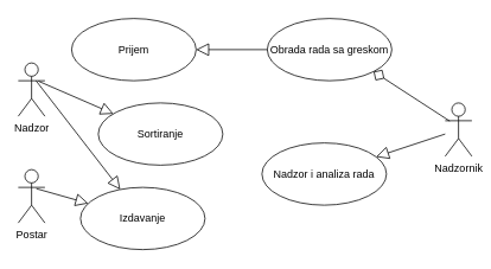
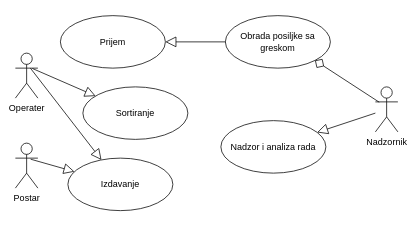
  <mxCell id="0" />
  <mxCell id="1" parent="0" />
- <mxCell id="2" value="Nadzor" style="shape=umlActor;html=1;verticalLabelPosition=bottom;verticalAlign=top;align=center;" vertex="1" parent="1"><mxGeometry x="20" y="70" width="30" height="60" as="geometry" /></mxCell>
+ <mxCell id="2" value="Operater" style="shape=umlActor;html=1;verticalLabelPosition=bottom;verticalAlign=top;align=center;" vertex="1" parent="1"><mxGeometry x="20" y="70" width="30" height="60" as="geometry" /></mxCell>
  <mxCell id="3" value="Postar" style="shape=umlActor;html=1;verticalLabelPosition=bottom;verticalAlign=top;align=center;" vertex="1" parent="1"><mxGeometry x="20" y="190" width="30" height="60" as="geometry" /></mxCell>
  <mxCell id="4" value="Nadzornik" style="shape=umlActor;html=1;verticalLabelPosition=bottom;verticalAlign=top;align=center;" vertex="1" parent="1"><mxGeometry x="500" y="115" width="30" height="60" as="geometry" /></mxCell>
  <mxCell id="5" value="Prijem" style="ellipse;whiteSpace=wrap;html=1;" vertex="1" parent="1"><mxGeometry x="80" y="20" width="140" height="70" as="geometry" /></mxCell>
  <mxCell id="6" value="Izdavanje" style="ellipse;whiteSpace=wrap;html=1;" vertex="1" parent="1"><mxGeometry x="90" y="210" width="140" height="70" as="geometry" /></mxCell>
  <mxCell id="7" value="Sortiranje" style="ellipse;whiteSpace=wrap;html=1;" vertex="1" parent="1"><mxGeometry x="110" y="115" width="140" height="70" as="geometry" /></mxCell>
  <mxCell id="8" value="" style="edgeStyle=none;html=1;endArrow=block;endFill=0;endSize=12;verticalAlign=bottom;exitX=0.756;exitY=0.341;exitDx=0;exitDy=0;exitPerimeter=0;" edge="1" parent="1" source="2" target="7"><mxGeometry width="160" relative="1" as="geometry"><mxPoint y="120" as="sourcePoint" x="-120" /><mxPoint x="40" y="120" as="targetPoint" /></mxGeometry></mxCell>
  <mxCell id="9" value="" style="edgeStyle=none;html=1;endArrow=block;endFill=0;endSize=12;verticalAlign=bottom;" edge="1" parent="1" target="6"><mxGeometry width="160" relative="1" as="geometry"><mxPoint x="40" y="90" as="sourcePoint" /><mxPoint x="80" y="200" as="targetPoint" /></mxGeometry></mxCell>
- <mxCell id="10" value="Obrada rada sa greskom" style="ellipse;whiteSpace=wrap;html=1;" vertex="1" parent="1"><mxGeometry x="300" y="20" width="140" height="70" as="geometry" /></mxCell>
+ <mxCell id="10" value="Obrada posiljke sa greskom" style="ellipse;whiteSpace=wrap;html=1;" vertex="1" parent="1"><mxGeometry x="300" y="20" width="140" height="70" as="geometry" /></mxCell>
  <mxCell id="11" value="" style="edgeStyle=none;html=1;endArrow=block;endFill=0;endSize=12;verticalAlign=bottom;entryX=1;entryY=0.5;entryDx=0;entryDy=0;exitX=0;exitY=0.5;exitDx=0;exitDy=0;" edge="1" parent="1" source="10" target="5"><mxGeometry width="160" relative="1" as="geometry"><mxPoint x="250" y="110" as="sourcePoint" /><mxPoint x="370" y="200" as="targetPoint" /></mxGeometry></mxCell>
  <mxCell id="12" value="" style="edgeStyle=none;html=1;endArrow=block;endFill=0;endSize=12;verticalAlign=bottom;exitX=0.679;exitY=0.357;exitDx=0;exitDy=0;exitPerimeter=0;" edge="1" parent="1" source="3" target="6"><mxGeometry width="160" relative="1" as="geometry"><mxPoint x="210" y="325.781" as="sourcePoint" /><mxPoint x="270" y="360" as="targetPoint" /></mxGeometry></mxCell>
  <mxCell id="13" value="" style="edgeStyle=none;html=1;endArrow=diamond;endFill=0;endSize=12;verticalAlign=bottom;entryX=1;entryY=1;entryDx=0;entryDy=0;exitX=0.17;exitY=0.34;exitDx=0;exitDy=0;exitPerimeter=0;" edge="1" parent="1" source="4" target="10"><mxGeometry width="160" relative="1" as="geometry"><mxPoint x="340" y="200" as="sourcePoint" /><mxPoint x="500" y="200" as="targetPoint" /></mxGeometry></mxCell>
  <mxCell id="14" value="Nadzor i analiza rada" style="ellipse;whiteSpace=wrap;html=1;" vertex="1" parent="1"><mxGeometry x="294" y="160" width="140" height="70" as="geometry" /></mxCell>
  <mxCell id="15" value="" style="edgeStyle=none;html=1;endArrow=block;endFill=0;endSize=12;verticalAlign=bottom;" edge="1" parent="1" source="4" target="14"><mxGeometry width="160" relative="1" as="geometry"><mxPoint x="510" y="135" as="sourcePoint" /><mxPoint x="520" y="260" as="targetPoint" /></mxGeometry></mxCell>
